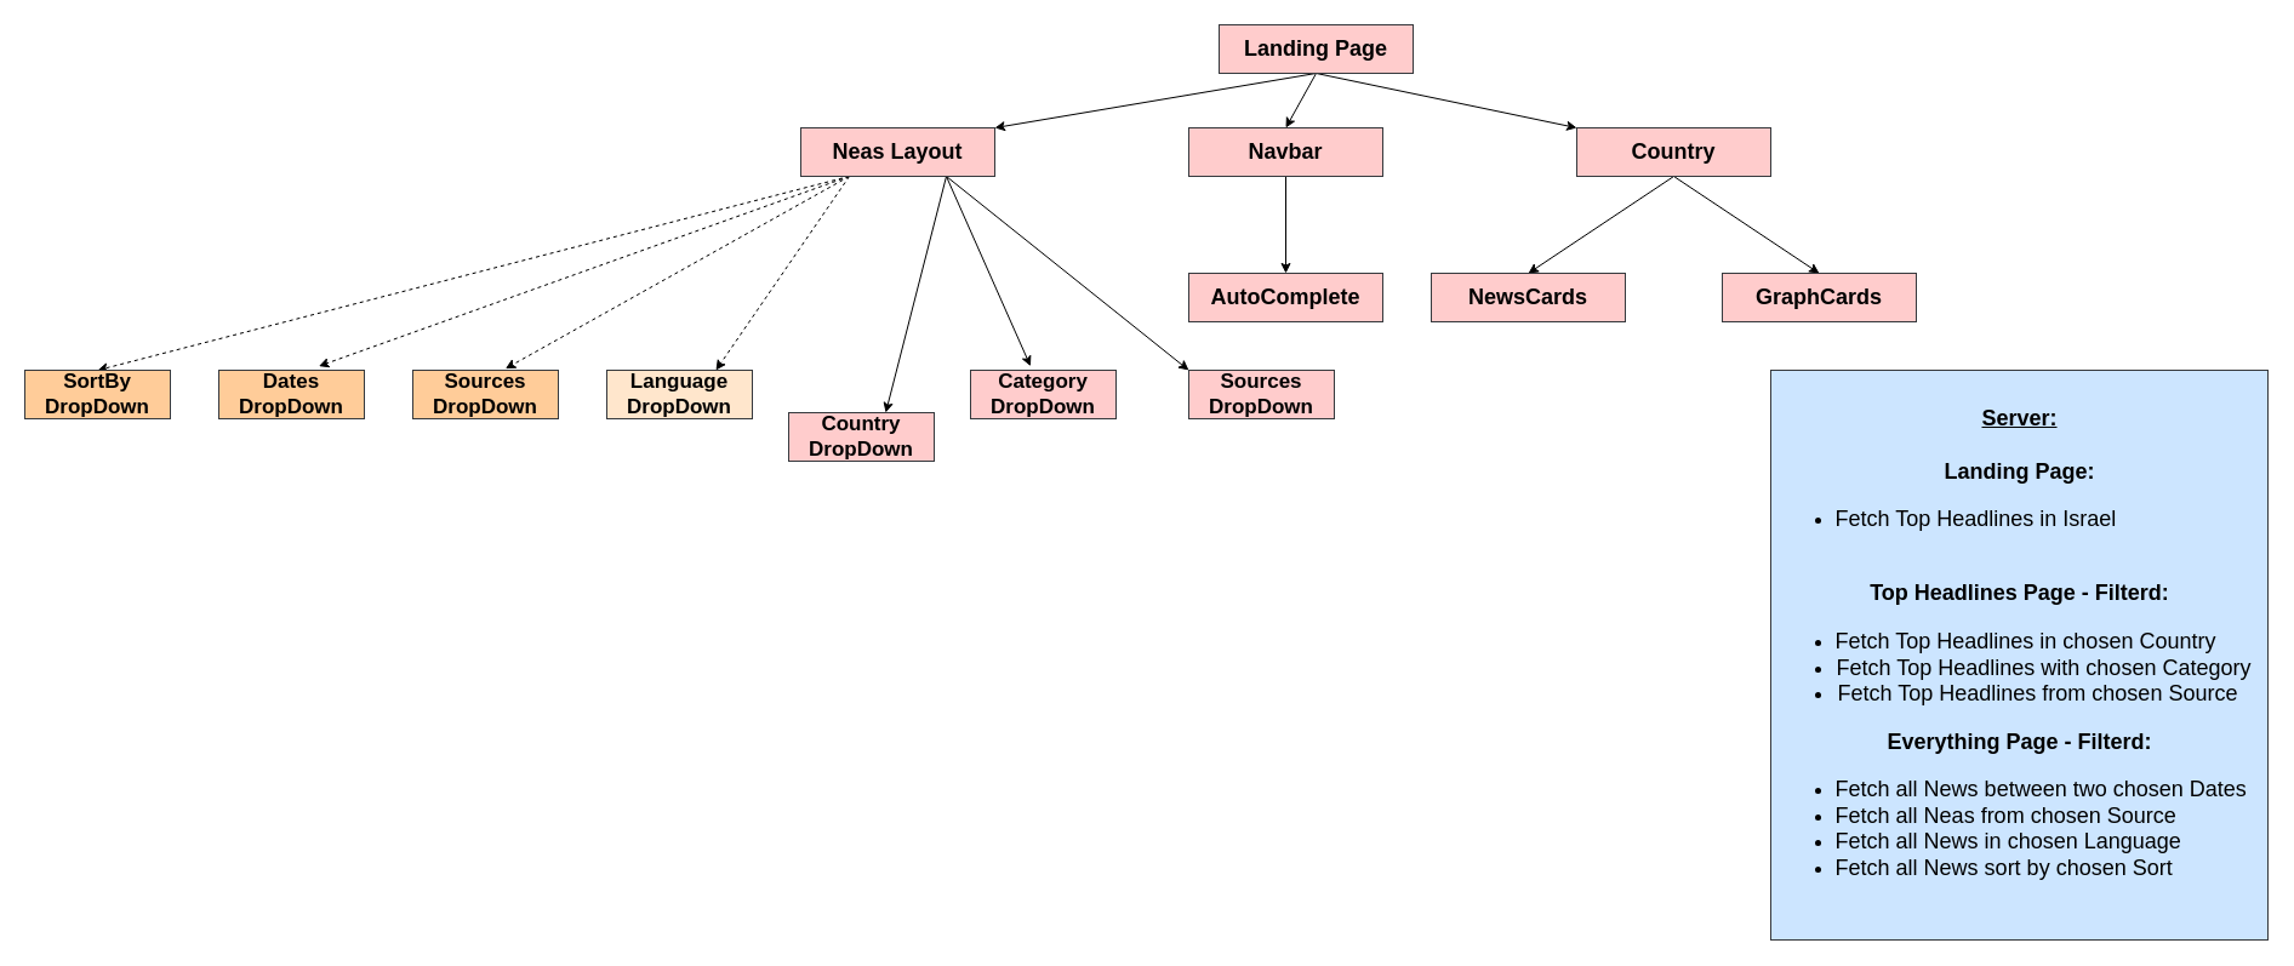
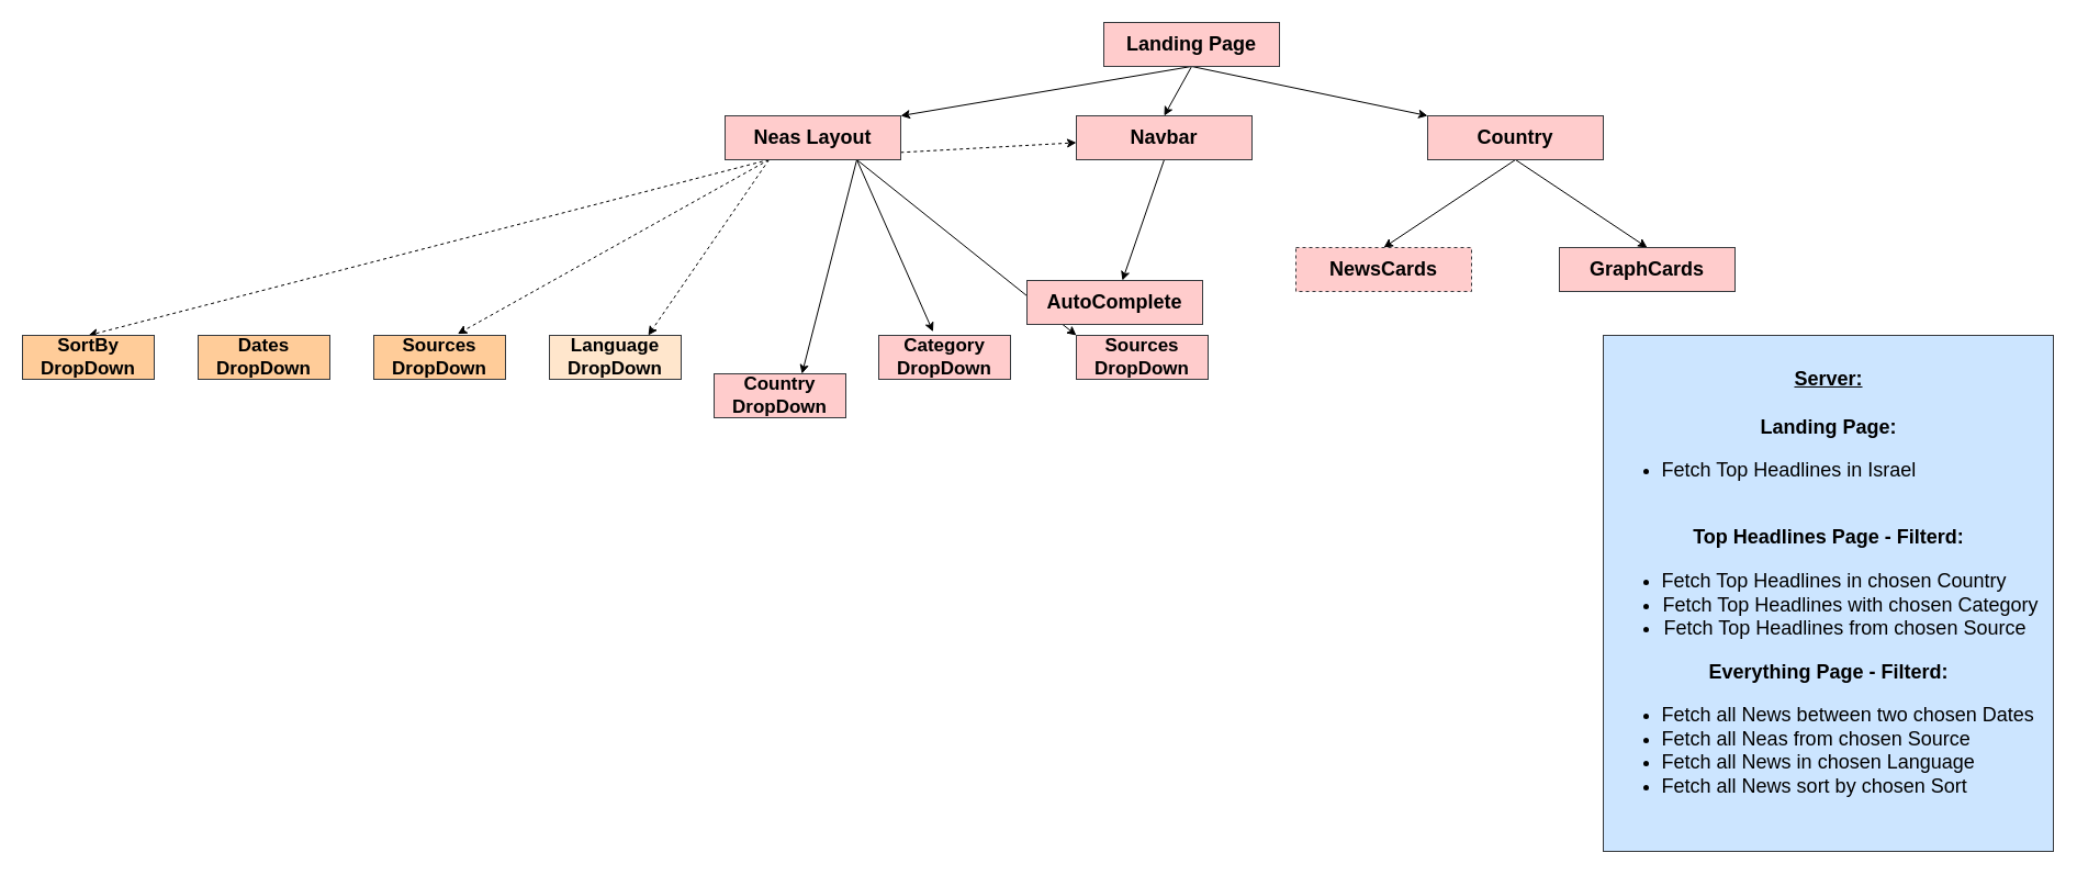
  <mxCell id="0" />
  <mxCell id="1" parent="0" />
  <mxCell id="2" style="edgeStyle=none;html=1;exitX=0.5;exitY=1;exitDx=0;exitDy=0;entryX=0.5;entryY=0;entryDx=0;entryDy=0;fontSize=18;fontColor=#000000;" edge="1" parent="1" source="5" target="7"><mxGeometry relative="1" as="geometry" /></mxCell>
  <mxCell id="3" style="edgeStyle=none;html=1;exitX=0.5;exitY=1;exitDx=0;exitDy=0;entryX=0;entryY=0;entryDx=0;entryDy=0;fontSize=18;fontColor=#000000;" edge="1" parent="1" source="5" target="18"><mxGeometry relative="1" as="geometry" /></mxCell>
  <mxCell id="4" style="edgeStyle=none;html=1;exitX=0.5;exitY=1;exitDx=0;exitDy=0;entryX=1;entryY=0;entryDx=0;entryDy=0;fontSize=18;fontColor=#000000;" edge="1" parent="1" source="5" target="15"><mxGeometry relative="1" as="geometry" /></mxCell>
  <mxCell id="5" value="&lt;b&gt;Landing Page&lt;/b&gt;" style="rounded=0;whiteSpace=wrap;html=1;fillColor=#ffcccc;strokeColor=#36393d;fontSize=18;fontColor=#000000;" vertex="1" parent="1"><mxGeometry x="1005" y="20" width="160" height="40" as="geometry" /></mxCell>
  <mxCell id="6" style="edgeStyle=none;html=1;exitX=0.5;exitY=1;exitDx=0;exitDy=0;fontSize=18;fontColor=#000000;" edge="1" parent="1" source="7" target="21"><mxGeometry relative="1" as="geometry" /></mxCell>
  <mxCell id="7" value="&lt;b&gt;Navbar&lt;/b&gt;" style="rounded=0;whiteSpace=wrap;html=1;fillColor=#ffcccc;strokeColor=#36393d;fontSize=18;fontColor=#000000;" vertex="1" parent="1"><mxGeometry x="980" y="105" width="160" height="40" as="geometry" /></mxCell>
  <mxCell id="8" style="edgeStyle=none;html=1;exitX=0.75;exitY=1;exitDx=0;exitDy=0;entryX=0;entryY=0;entryDx=0;entryDy=0;fontSize=18;fontColor=#000000;" edge="1" parent="1" source="15" target="22"><mxGeometry relative="1" as="geometry" /></mxCell>
  <mxCell id="9" style="edgeStyle=none;html=1;exitX=0.75;exitY=1;exitDx=0;exitDy=0;entryX=0.412;entryY=-0.084;entryDx=0;entryDy=0;entryPerimeter=0;fontSize=18;fontColor=#000000;" edge="1" parent="1" source="15" target="23"><mxGeometry relative="1" as="geometry" /></mxCell>
  <mxCell id="10" style="edgeStyle=none;html=1;exitX=0.75;exitY=1;exitDx=0;exitDy=0;entryX=0.667;entryY=0;entryDx=0;entryDy=0;entryPerimeter=0;fontSize=18;fontColor=#000000;" edge="1" parent="1" source="15" target="24"><mxGeometry relative="1" as="geometry" /></mxCell>
  <mxCell id="11" style="edgeStyle=none;html=1;exitX=0.25;exitY=1;exitDx=0;exitDy=0;entryX=0.75;entryY=0;entryDx=0;entryDy=0;fontSize=18;fontColor=#000000;dashed=1;" edge="1" parent="1" source="15" target="25"><mxGeometry relative="1" as="geometry" /></mxCell>
  <mxCell id="12" style="edgeStyle=none;html=1;exitX=0.25;exitY=1;exitDx=0;exitDy=0;entryX=0.637;entryY=-0.034;entryDx=0;entryDy=0;entryPerimeter=0;fontSize=18;fontColor=#000000;dashed=1;" edge="1" parent="1" source="15" target="26"><mxGeometry relative="1" as="geometry" /></mxCell>
- <mxCell id="13" style="edgeStyle=none;html=1;exitX=0.25;exitY=1;exitDx=0;exitDy=0;entryX=0.687;entryY=-0.084;entryDx=0;entryDy=0;entryPerimeter=0;fontSize=18;fontColor=#000000;dashed=1;" edge="1" parent="1" source="15" target="27"><mxGeometry relative="1" as="geometry" /></mxCell>
+ <mxCell id="13" style="edgeStyle=none;html=1;exitX=0.25;exitY=1;exitDx=0;exitDy=0;fontSize=18;fontColor=#000000;dashed=1;" edge="1" parent="1" source="15" target="7"><mxGeometry relative="1" as="geometry" /></mxCell>
  <mxCell id="14" style="edgeStyle=none;html=1;exitX=0.25;exitY=1;exitDx=0;exitDy=0;fontSize=18;fontColor=#000000;entryX=0.5;entryY=0;entryDx=0;entryDy=0;dashed=1;" edge="1" parent="1" source="15" target="28"><mxGeometry relative="1" as="geometry"><mxPoint x="620" y="165" as="targetPoint" /></mxGeometry></mxCell>
  <mxCell id="15" value="&lt;b&gt;Neas Layout&lt;/b&gt;" style="rounded=0;whiteSpace=wrap;html=1;fillColor=#ffcccc;strokeColor=#36393d;fontSize=18;fontColor=#000000;" vertex="1" parent="1"><mxGeometry y="105" width="160" height="40" as="geometry" x="660" /></mxCell>
  <mxCell id="16" style="edgeStyle=none;html=1;entryX=0.5;entryY=0;entryDx=0;entryDy=0;fontSize=18;fontColor=#000000;exitX=0.5;exitY=1;exitDx=0;exitDy=0;" edge="1" parent="1" source="18" target="19"><mxGeometry relative="1" as="geometry" /></mxCell>
  <mxCell id="17" style="edgeStyle=none;html=1;exitX=0.5;exitY=1;exitDx=0;exitDy=0;entryX=0.5;entryY=0;entryDx=0;entryDy=0;fontSize=18;fontColor=#000000;" edge="1" parent="1" source="18" target="20"><mxGeometry relative="1" as="geometry" /></mxCell>
  <mxCell id="18" value="&lt;b&gt;Country&lt;/b&gt;" style="rounded=0;whiteSpace=wrap;html=1;fillColor=#ffcccc;strokeColor=#36393d;fontSize=18;fontColor=#000000;" vertex="1" parent="1"><mxGeometry x="1300" y="105" width="160" height="40" as="geometry" /></mxCell>
  <mxCell id="19" value="&lt;b&gt;GraphCards&lt;/b&gt;" style="rounded=0;whiteSpace=wrap;html=1;fillColor=#ffcccc;strokeColor=#36393d;fontSize=18;fontColor=#000000;" vertex="1" parent="1"><mxGeometry x="1420" y="225" width="160" height="40" as="geometry" /></mxCell>
- <mxCell id="20" value="&lt;b&gt;NewsCards&lt;br&gt;&lt;/b&gt;" style="rounded=0;whiteSpace=wrap;html=1;fillColor=#ffcccc;strokeColor=#36393d;fontSize=18;fontColor=#000000;" vertex="1" parent="1"><mxGeometry x="1180" y="225" width="160" height="40" as="geometry" /></mxCell>
- <mxCell id="21" value="&lt;b&gt;AutoComplete&lt;/b&gt;" style="rounded=0;whiteSpace=wrap;html=1;fillColor=#ffcccc;strokeColor=#36393d;fontSize=18;fontColor=#000000;" vertex="1" parent="1"><mxGeometry x="980" y="225" width="160" height="40" as="geometry" /></mxCell>
+ <mxCell id="20" value="&lt;b&gt;NewsCards&lt;br&gt;&lt;/b&gt;" style="rounded=0;whiteSpace=wrap;html=1;fillColor=#ffcccc;strokeColor=#36393d;fontSize=18;fontColor=#000000;dashed=1;" vertex="1" parent="1"><mxGeometry x="1180" y="225" width="160" height="40" as="geometry" /></mxCell>
+ <mxCell id="21" value="&lt;b&gt;AutoComplete&lt;/b&gt;" style="rounded=0;whiteSpace=wrap;html=1;fillColor=#ffcccc;strokeColor=#36393d;fontSize=18;fontColor=#000000;" vertex="1" parent="1"><mxGeometry x="935" y="255" width="160" height="40" as="geometry" /></mxCell>
  <mxCell id="22" value="&lt;b style=&quot;font-size: 17px;&quot;&gt;&lt;font style=&quot;font-size: 17px;&quot;&gt;Sources&lt;br style=&quot;font-size: 17px;&quot;&gt;DropDown&lt;br style=&quot;font-size: 17px;&quot;&gt;&lt;/font&gt;&lt;/b&gt;" style="rounded=0;whiteSpace=wrap;html=1;fillColor=#ffcccc;strokeColor=#36393d;fontSize=17;fontColor=#000000;" vertex="1" parent="1"><mxGeometry x="980" y="305" width="120" height="40" as="geometry" /></mxCell>
  <mxCell id="23" value="&lt;b style=&quot;font-size: 17px;&quot;&gt;&lt;font style=&quot;font-size: 17px;&quot;&gt;Category&lt;br style=&quot;font-size: 17px;&quot;&gt;DropDown&lt;br style=&quot;font-size: 17px;&quot;&gt;&lt;/font&gt;&lt;/b&gt;" style="rounded=0;whiteSpace=wrap;html=1;fillColor=#ffcccc;strokeColor=#36393d;fontSize=17;fontColor=#000000;" vertex="1" parent="1"><mxGeometry x="800" y="305" width="120" height="40" as="geometry" /></mxCell>
  <mxCell id="24" value="&lt;b style=&quot;font-size: 17px;&quot;&gt;&lt;font style=&quot;font-size: 17px;&quot;&gt;Country&lt;br style=&quot;font-size: 17px;&quot;&gt;DropDown&lt;br style=&quot;font-size: 17px;&quot;&gt;&lt;/font&gt;&lt;/b&gt;" style="rounded=0;whiteSpace=wrap;html=1;fillColor=#ffcccc;strokeColor=#36393d;fontSize=17;fontColor=#000000;" vertex="1" parent="1"><mxGeometry x="650" y="340" width="120" height="40" as="geometry" /></mxCell>
  <mxCell id="25" value="&lt;b style=&quot;font-size: 17px;&quot;&gt;&lt;font style=&quot;font-size: 17px;&quot;&gt;Language&lt;br style=&quot;font-size: 17px;&quot;&gt;DropDown&lt;br style=&quot;font-size: 17px;&quot;&gt;&lt;/font&gt;&lt;/b&gt;" style="rounded=0;whiteSpace=wrap;html=1;fillColor=#ffe6cc;strokeColor=#36393d;fontSize=17;fontColor=#000000;" vertex="1" parent="1"><mxGeometry x="500" y="305" width="120" height="40" as="geometry" /></mxCell>
  <mxCell id="26" value="&lt;b style=&quot;font-size: 17px;&quot;&gt;&lt;font style=&quot;font-size: 17px;&quot;&gt;Sources&lt;br style=&quot;font-size: 17px;&quot;&gt;DropDown&lt;br style=&quot;font-size: 17px;&quot;&gt;&lt;/font&gt;&lt;/b&gt;" style="rounded=0;whiteSpace=wrap;html=1;fillColor=#ffcc99;strokeColor=#36393d;fontSize=17;fontColor=#000000;" vertex="1" parent="1"><mxGeometry x="340" y="305" width="120" height="40" as="geometry" /></mxCell>
  <mxCell id="27" value="&lt;b style=&quot;font-size: 17px;&quot;&gt;&lt;font style=&quot;font-size: 17px;&quot;&gt;Dates&lt;br style=&quot;font-size: 17px;&quot;&gt;DropDown&lt;br style=&quot;font-size: 17px;&quot;&gt;&lt;/font&gt;&lt;/b&gt;" style="rounded=0;whiteSpace=wrap;html=1;fillColor=#ffcc99;strokeColor=#36393d;fontSize=17;fontColor=#000000;" vertex="1" parent="1"><mxGeometry x="180" y="305" width="120" height="40" as="geometry" /></mxCell>
  <mxCell id="28" value="&lt;b style=&quot;font-size: 17px;&quot;&gt;&lt;font style=&quot;font-size: 17px;&quot;&gt;SortBy&lt;br style=&quot;font-size: 17px;&quot;&gt;DropDown&lt;br style=&quot;font-size: 17px;&quot;&gt;&lt;/font&gt;&lt;/b&gt;" style="rounded=0;whiteSpace=wrap;html=1;fillColor=#ffcc99;strokeColor=#36393d;fontSize=17;fontColor=#000000;" vertex="1" parent="1"><mxGeometry x="20" y="305" width="120" height="40" as="geometry" /></mxCell>
  <mxCell id="29" value="&lt;b&gt;&lt;u&gt;Server:&lt;br&gt;&lt;/u&gt;&lt;/b&gt;&lt;br&gt;&lt;b&gt;Landing Page:&lt;/b&gt;&lt;br&gt;&lt;div style=&quot;text-align: left;&quot;&gt;&lt;ul&gt;&lt;li&gt;Fetch Top Headlines in Israel&lt;/li&gt;&lt;/ul&gt;&lt;/div&gt;&lt;br&gt;&lt;b&gt;Top Headlines Page - Filterd:&lt;/b&gt;&lt;br&gt;&lt;div style=&quot;&quot;&gt;&lt;ul&gt;&lt;li&gt;Fetch Top Headlines in chosen Country&amp;nbsp; &amp;nbsp; &amp;nbsp;&amp;nbsp;&lt;/li&gt;&lt;li&gt;Fetch Top Headlines with chosen Category&lt;/li&gt;&lt;li&gt;Fetch Top Headlines from chosen Source&amp;nbsp;&amp;nbsp;&lt;/li&gt;&lt;/ul&gt;&lt;div style=&quot;&quot;&gt;&lt;b&gt;Everything Page - Filterd:&lt;/b&gt;&lt;/div&gt;&lt;div style=&quot;text-align: left;&quot;&gt;&lt;ul&gt;&lt;li&gt;Fetch all News between two chosen Dates&lt;/li&gt;&lt;li&gt;Fetch all Neas from chosen Source&lt;/li&gt;&lt;li&gt;Fetch all News in chosen Language&lt;/li&gt;&lt;li&gt;Fetch all News sort by chosen Sort&lt;/li&gt;&lt;/ul&gt;&lt;/div&gt;&lt;/div&gt;" style="text;html=1;align=center;verticalAlign=middle;resizable=0;points=[];autosize=1;strokeColor=#36393d;fillColor=#cce5ff;fontSize=18;fontColor=#000000;" vertex="1" parent="1"><mxGeometry x="1460" y="305" width="410" height="470" as="geometry" /></mxCell>
